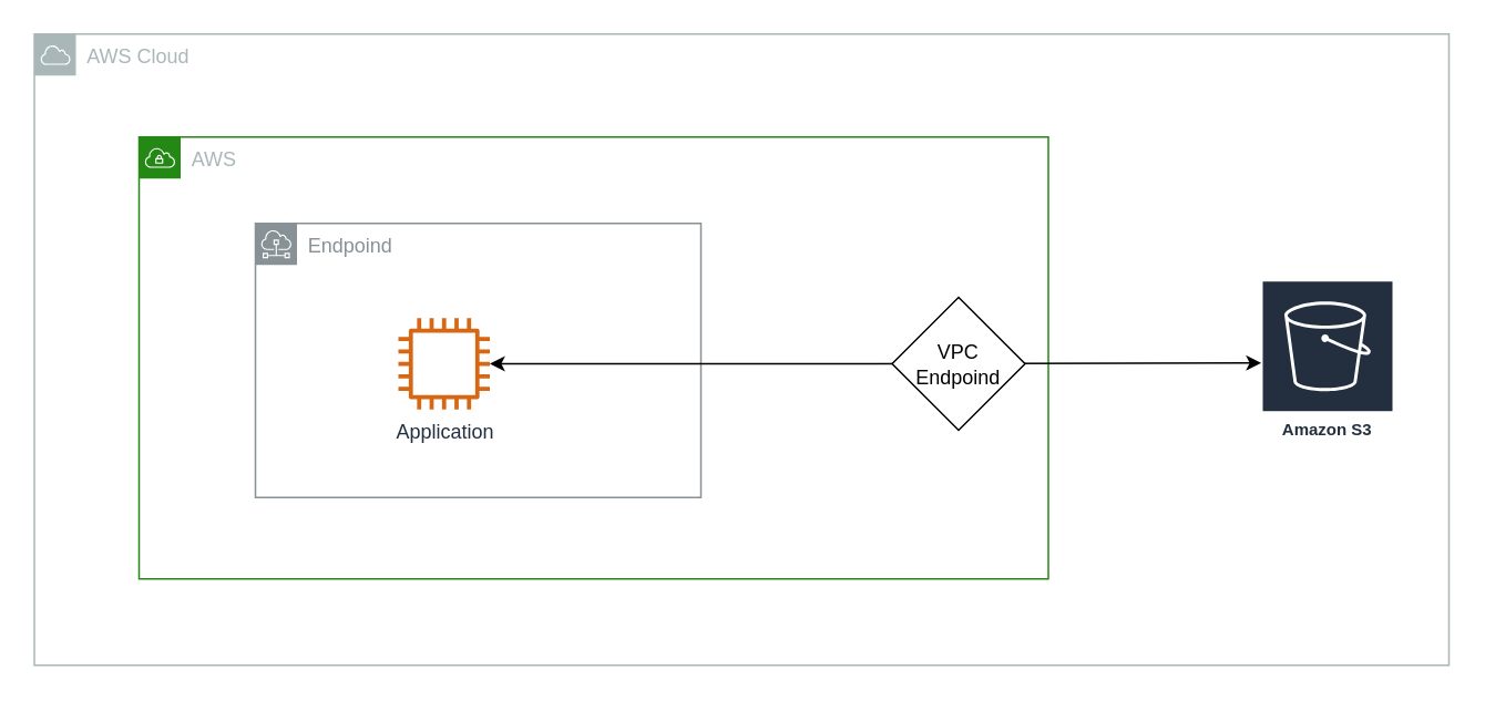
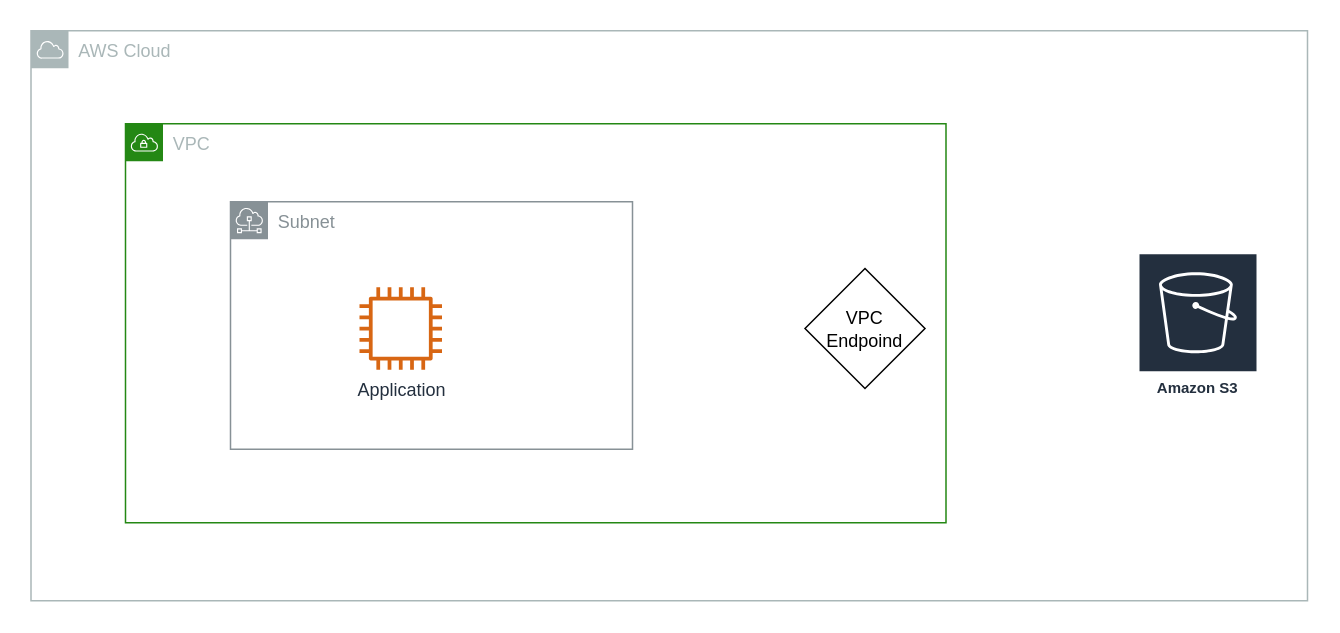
  <mxCell id="0" />
  <mxCell id="1" parent="0" />
  <mxCell id="2" value="AWS Cloud" style="outlineConnect=0;gradientColor=none;html=1;whiteSpace=wrap;fontSize=12;fontStyle=0;shape=mxgraph.aws4.group;grIcon=mxgraph.aws4.group_aws_cloud;strokeColor=#AAB7B8;fillColor=none;verticalAlign=top;align=left;spacingLeft=30;fontColor=#AAB7B8;dashed=0;" vertex="1" parent="1"><mxGeometry x="20" y="20" width="851" height="380" as="geometry" /></mxCell>
- <mxCell id="3" value="AWS" style="points=[[0,0],[0.25,0],[0.5,0],[0.75,0],[1,0],[1,0.25],[1,0.5],[1,0.75],[1,1],[0.75,1],[0.5,1],[0.25,1],[0,1],[0,0.75],[0,0.5],[0,0.25]];outlineConnect=0;gradientColor=none;html=1;whiteSpace=wrap;fontSize=12;fontStyle=0;shape=mxgraph.aws4.group;grIcon=mxgraph.aws4.group_vpc;strokeColor=#248814;fillColor=none;verticalAlign=top;align=left;spacingLeft=30;fontColor=#AAB7B8;dashed=0;" vertex="1" parent="1"><mxGeometry x="83" y="82" width="547" height="266" as="geometry" /></mxCell>
- <mxCell id="4" value="Endpoind" style="outlineConnect=0;gradientColor=none;html=1;whiteSpace=wrap;fontSize=12;fontStyle=0;shape=mxgraph.aws4.group;grIcon=mxgraph.aws4.group_subnet;strokeColor=#879196;fillColor=none;verticalAlign=top;align=left;spacingLeft=30;fontColor=#879196;dashed=0;" vertex="1" parent="1"><mxGeometry x="153" y="134" width="268" height="165" as="geometry" /></mxCell>
+ <mxCell id="3" value="VPC" style="points=[[0,0],[0.25,0],[0.5,0],[0.75,0],[1,0],[1,0.25],[1,0.5],[1,0.75],[1,1],[0.75,1],[0.5,1],[0.25,1],[0,1],[0,0.75],[0,0.5],[0,0.25]];outlineConnect=0;gradientColor=none;html=1;whiteSpace=wrap;fontSize=12;fontStyle=0;shape=mxgraph.aws4.group;grIcon=mxgraph.aws4.group_vpc;strokeColor=#248814;fillColor=none;verticalAlign=top;align=left;spacingLeft=30;fontColor=#AAB7B8;dashed=0;" vertex="1" parent="1"><mxGeometry x="83" y="82" width="547" height="266" as="geometry" /></mxCell>
+ <mxCell id="4" value="Subnet" style="outlineConnect=0;gradientColor=none;html=1;whiteSpace=wrap;fontSize=12;fontStyle=0;shape=mxgraph.aws4.group;grIcon=mxgraph.aws4.group_subnet;strokeColor=#879196;fillColor=none;verticalAlign=top;align=left;spacingLeft=30;fontColor=#879196;dashed=0;" vertex="1" parent="1"><mxGeometry x="153" y="134" width="268" height="165" as="geometry" /></mxCell>
  <mxCell id="5" value="Amazon S3" style="outlineConnect=0;fontColor=#232F3E;gradientColor=none;strokeColor=#ffffff;fillColor=#232F3E;dashed=0;verticalLabelPosition=middle;verticalAlign=bottom;align=center;html=1;whiteSpace=wrap;fontSize=10;fontStyle=1;spacing=3;shape=mxgraph.aws4.productIcon;prIcon=mxgraph.aws4.s3;" vertex="1" parent="1"><mxGeometry x="758" y="168" width="80" height="100" as="geometry" /></mxCell>
- <mxCell id="6" style="edgeStyle=orthogonalEdgeStyle;rounded=0;orthogonalLoop=1;jettySize=auto;html=1;startArrow=classic;startFill=1;endArrow=classic;endFill=1;" edge="1" parent="1" source="7" target="5"><mxGeometry relative="1" as="geometry" /></mxCell>
  <mxCell id="7" value="Application" style="outlineConnect=0;fontColor=#232F3E;gradientColor=none;fillColor=#D86613;strokeColor=none;dashed=0;verticalLabelPosition=bottom;verticalAlign=top;align=center;html=1;fontSize=12;fontStyle=0;aspect=fixed;pointerEvents=1;shape=mxgraph.aws4.instance2;" vertex="1" parent="1"><mxGeometry x="239" y="191" width="55" height="55" as="geometry" /></mxCell>
  <mxCell id="8" value="VPC&lt;br&gt;Endpoind" style="rhombus;whiteSpace=wrap;html=1;aspect=fixed;" vertex="1" parent="1"><mxGeometry x="536" y="178.5" width="80" height="80" as="geometry" /></mxCell>
